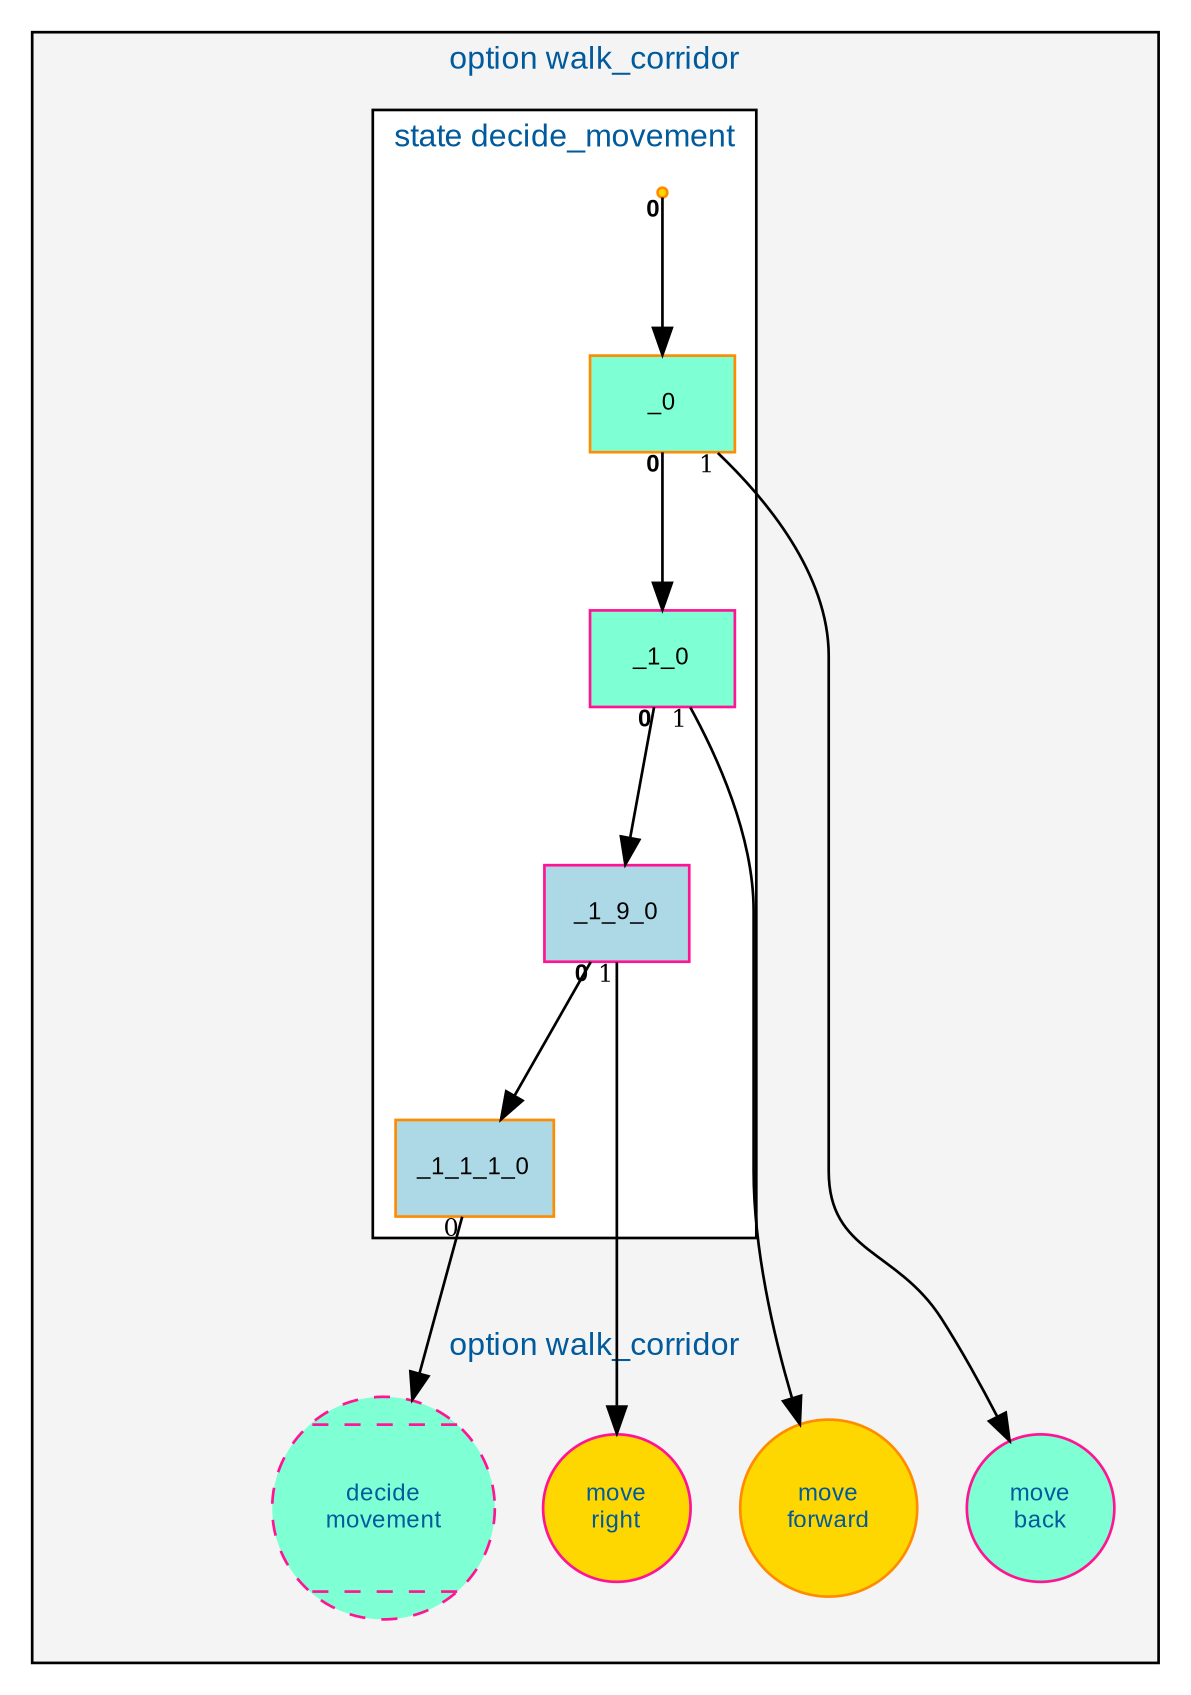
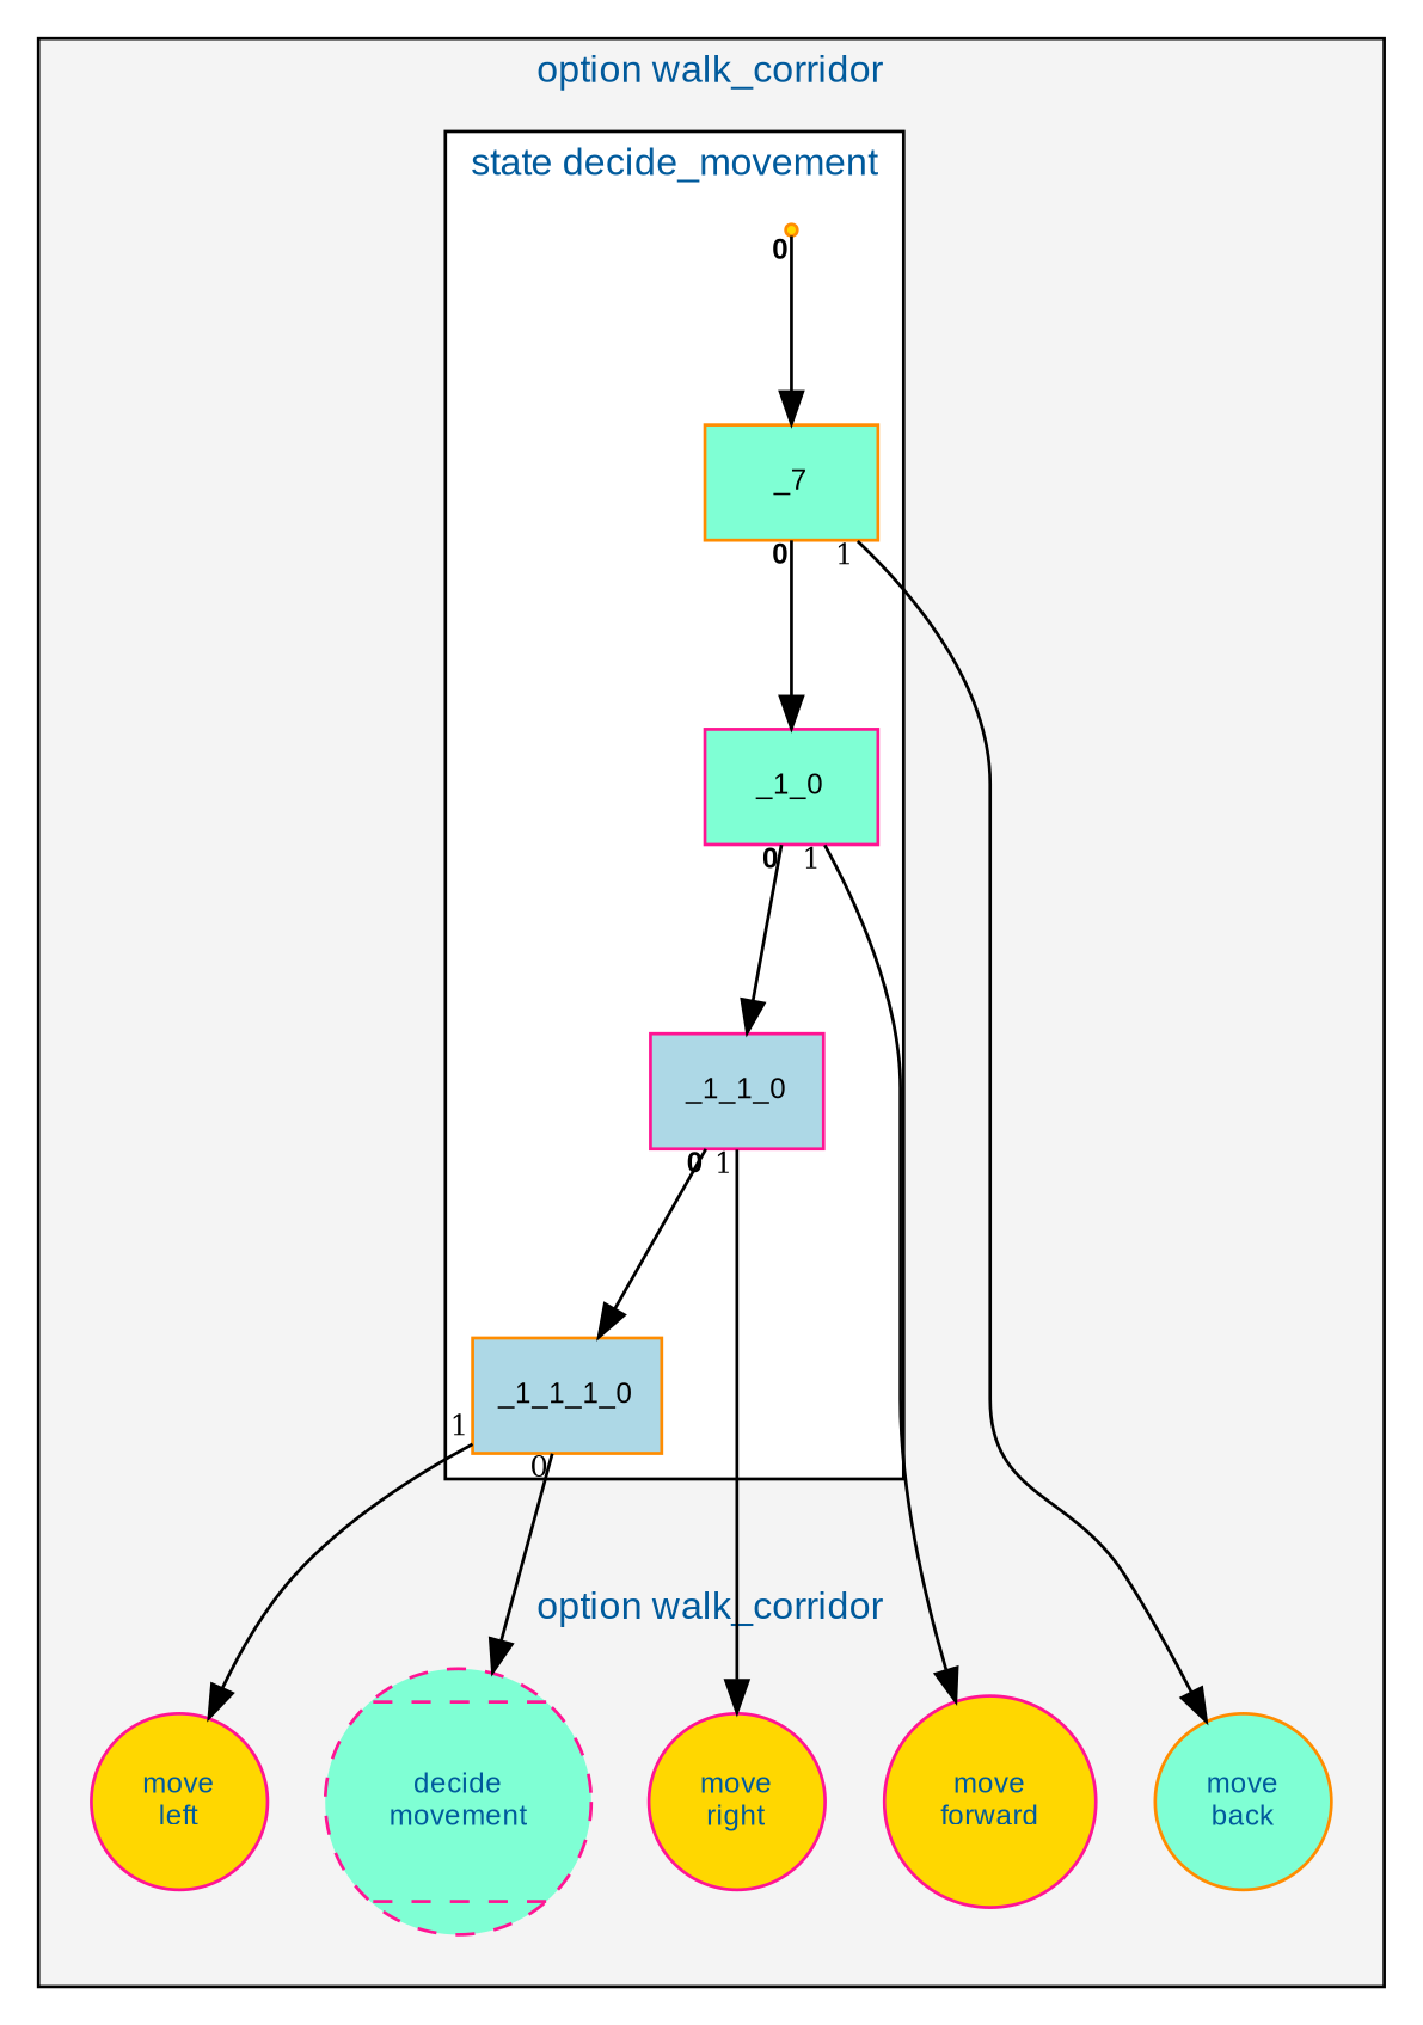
  digraph {
    compound=true
    ranksep=0.4
    node [fillcolor=aquamarine fontname=Arial fontsize=9 shape=circle style=filled color=deeppink]
    edge [fontsize=9 minlen=2 style=solid taillabel=0]
-   n1 [fontcolor="#005A9C" label="move\nback"]
-   n2 [fillcolor=gold fontcolor="#005A9C" label="move\nforward" color=darkorange]
+   n1 [fontcolor="#005A9C" label="move\nback" color=darkorange]
+   n2 [fillcolor=gold fontcolor="#005A9C" label="move\nforward"]
    n3 [fillcolor=gold fontcolor="#005A9C" label="move\nright"]
+   n4 [fillcolor=gold fontcolor="#005A9C" label="move\nleft"]
    n5 [fontcolor="#005A9C" label="decide\nmovement" shape=Mcircle style="dashed,filled"]
    n6 [fillcolor=gold label=start shape=point color=darkorange]
-   _0 [shape=box color=darkorange]
+   _0 [label=_7 shape=box color=darkorange]
    _1_0 [shape=box]
-   _1_1_0 [fillcolor=lightblue label=_1_9_0 shape=box]
+   _1_1_0 [fillcolor=lightblue shape=box]
    _1_1_1_0 [fillcolor=lightblue shape=box color=darkorange]
    subgraph cluster_1 {
      fillcolor="#F4F4F4"
      fontcolor="#005A9C"
      fontname=Arial
      fontsize=12
      label="option walk_corridor"
      style=filled
      subgraph cluster_2 {
        color="#F4F4F4"
        fillcolor="#F4F4F4"
        style=filled
        n1
        n2
        n3
+       n4
        n5
      }
      subgraph cluster_3 {
        fillcolor="#FFFFFF"
        fontcolor="#005A9C"
        fontname=Arial
        fontsize=12
        label="state decide_movement"
        style=filled
        n6
        _0
        _1_0
        _1_1_0
        _1_1_1_0
      }
    }
    n6 -> _0 [fontname="Arial Bold"]
    _0 -> n1 [taillabel=1]
    _0 -> _1_0 [fontname="Arial Bold"]
    _1_0 -> n2 [taillabel=1]
    _1_0 -> _1_1_0 [fontname="Arial Bold"]
    _1_1_0 -> n3 [taillabel=1]
    _1_1_0 -> _1_1_1_0 [fontname="Arial Bold"]
+   _1_1_1_0 -> n4 [taillabel=1]
    _1_1_1_0 -> n5
  }
